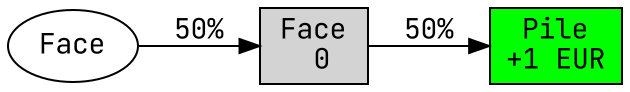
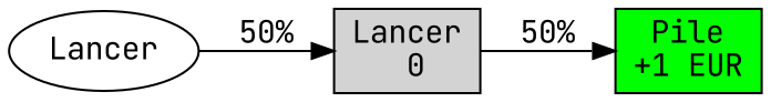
  digraph {
    fontname="JetBrains Mono"
    rankdir=LR
    node [fontname="JetBrains Mono" shape=box style=filled]
    edge [fontname="JetBrains Mono"]
    n1 [fillcolor=green label="Pile\n+1 EUR"]
-   Lancer [label=Face shape="" style=""]
-   n3 [fillcolor=lightgrey label="Face\n 0"]
+   Lancer [shape="" style=""]
+   n3 [fillcolor=lightgrey label="Lancer\n 0"]
    Lancer -> n3 [label="50%"]
    n3 -> n1 [label="50%"]
  }
